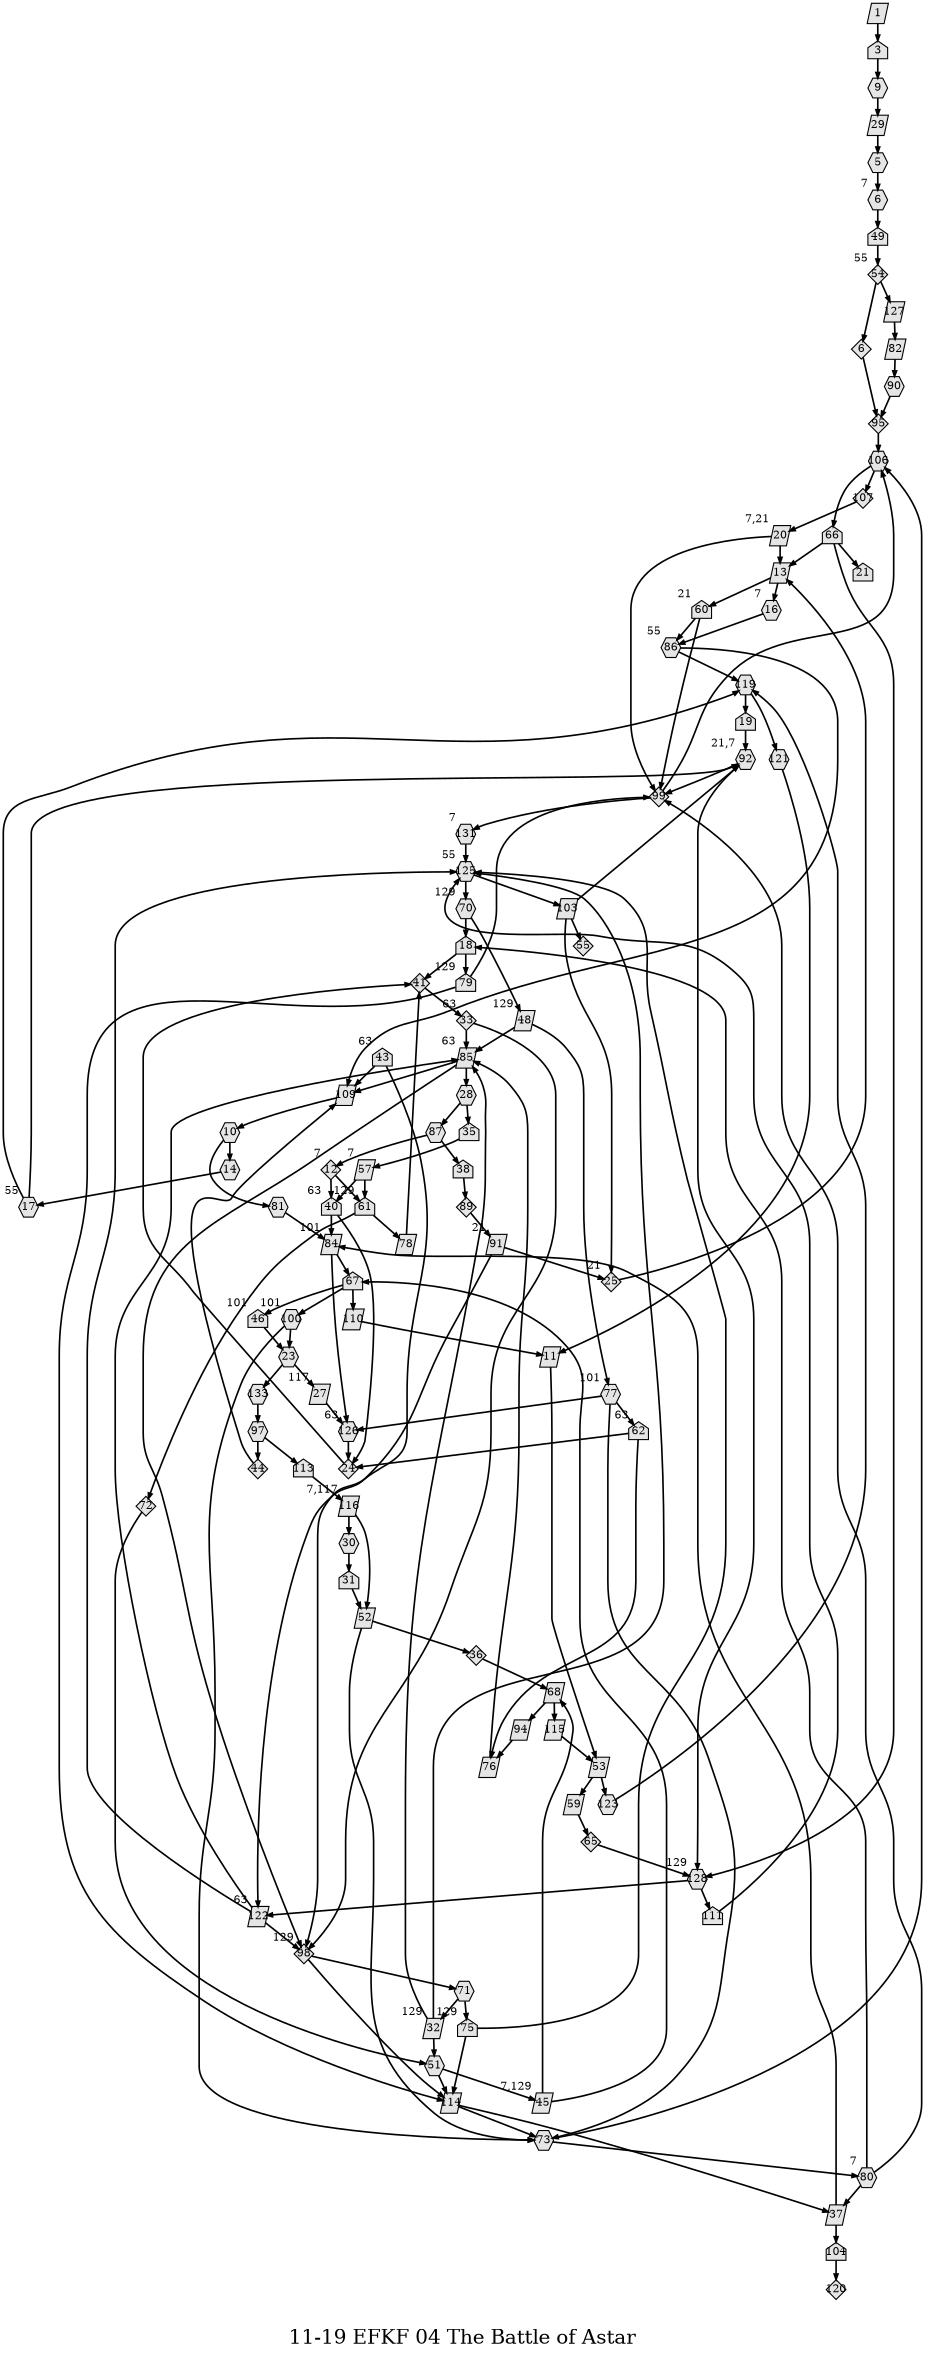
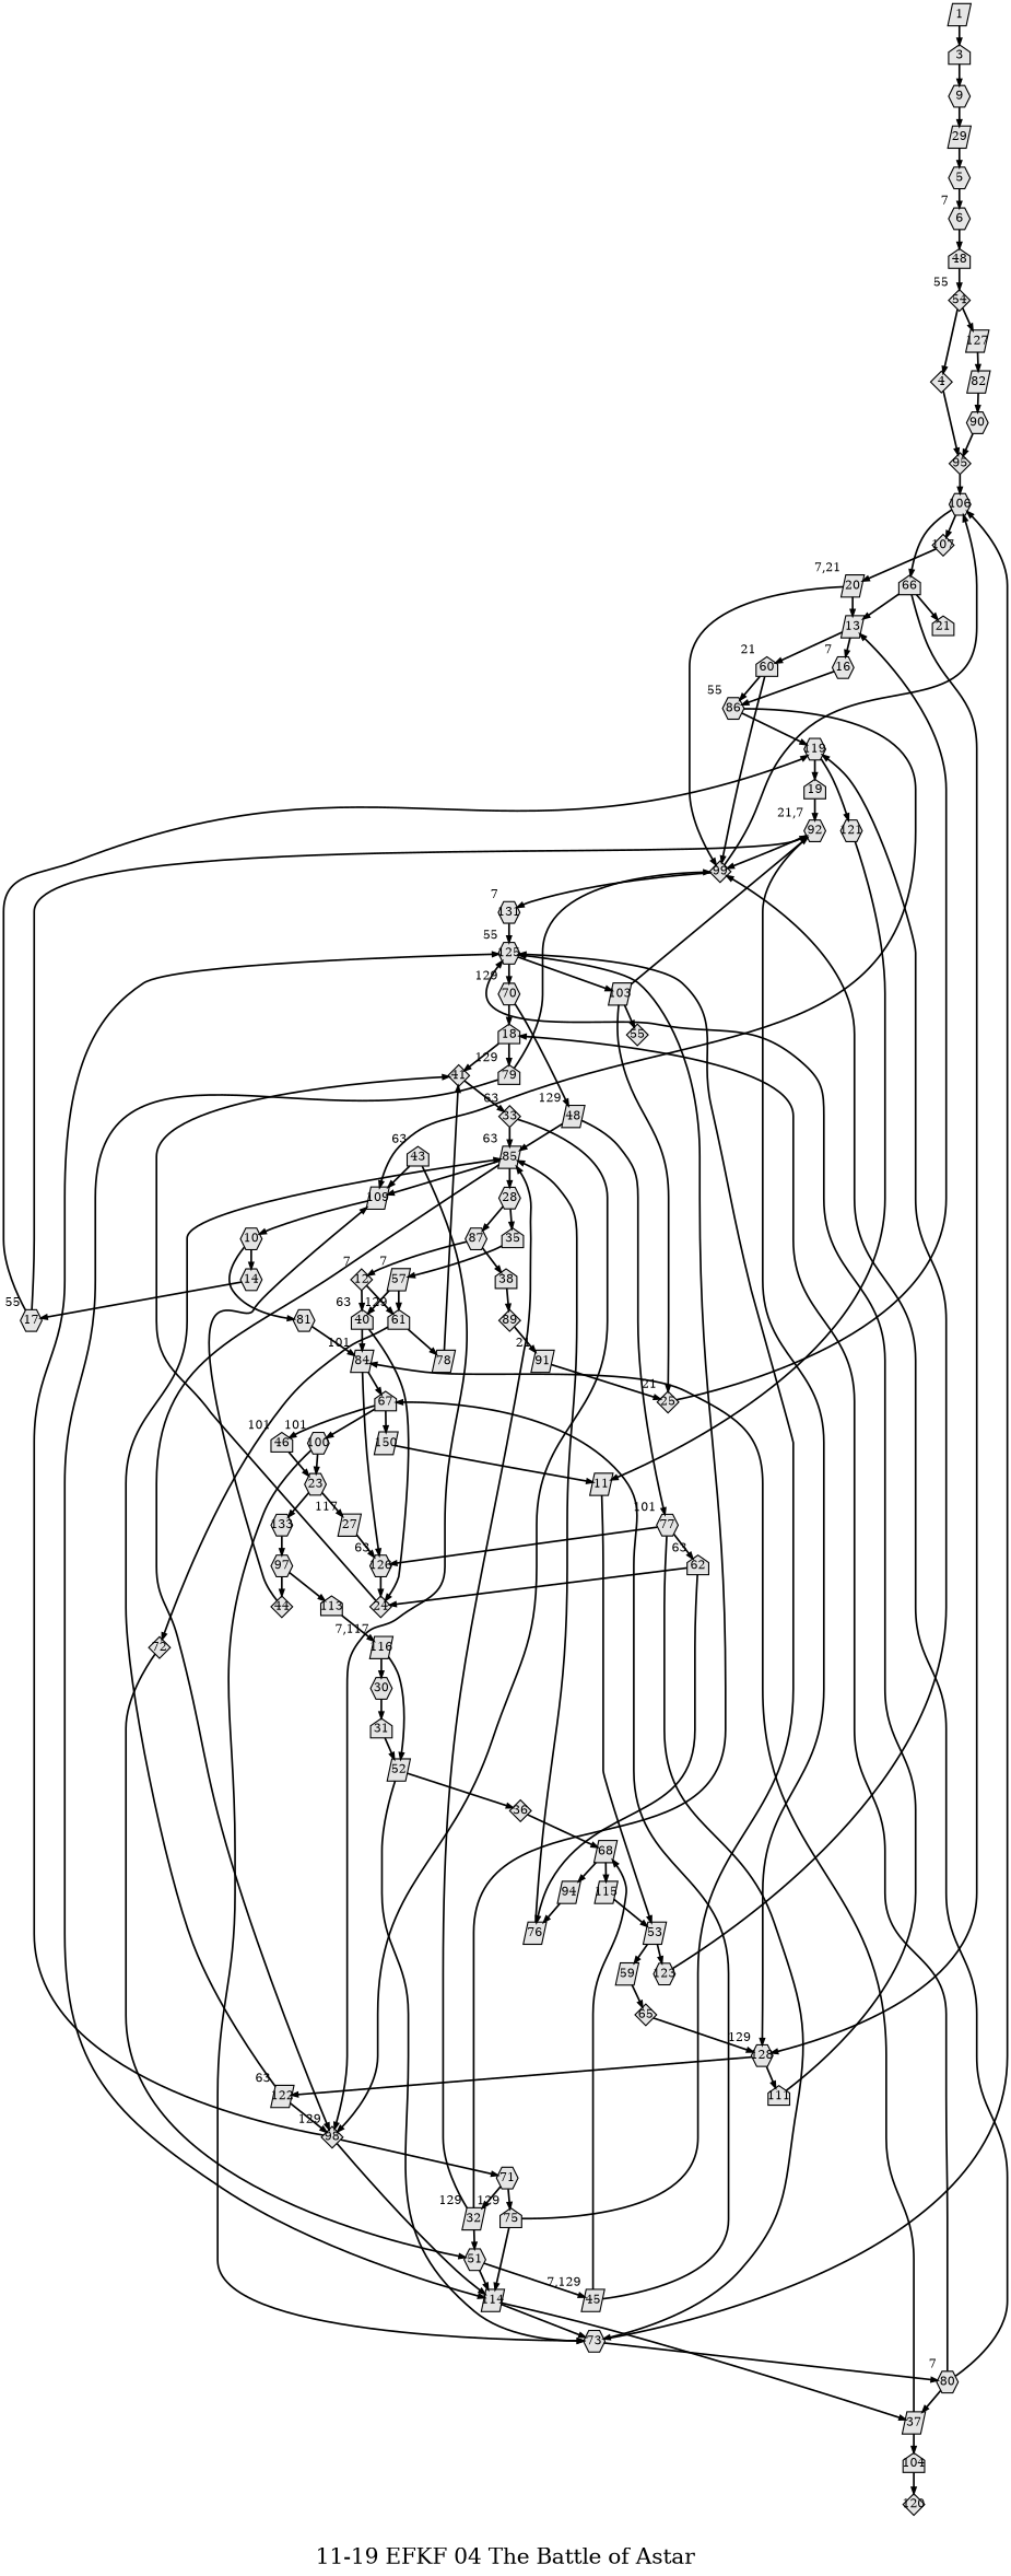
  digraph {
    fontsize=36
    label="11-19 EFKF 04 The Battle of Astar"
    nodesep=0.35
    ordering=out
    rankdir=TB
    ranksep=0.45
    node [fillcolor=grey90 fixedsize=true fontsize=20 labelfloat=true margin="0,0" penwidth=2 regular=true shape=hexagon style=filled]
    edge [fontsize=12 labelfloat=true penwidth=3]
    1 [shape=parallelogram]
    3 [shape=house]
    9
    29 [shape=parallelogram]
    5
-   4 [shape=diamond label=6]
+   4 [shape=diamond]
    95 [shape=diamond]
    106
    66 [shape=house]
    107 [shape=diamond]
    6 [xlabel=7]
-   49 [shape=house]
+   49 [shape=house label=48]
    54 [shape=diamond xlabel=55]
    127 [shape=parallelogram]
    10
    81
    14
    84 [shape=parallelogram xlabel=101]
    17 [xlabel=55]
    126 [xlabel=63]
    67 [shape=house]
    119
    92 [xlabel="21,7"]
    11 [shape=parallelogram]
    53 [shape=parallelogram]
    123
    59 [shape=parallelogram]
    65 [shape=diamond]
    12 [shape=diamond xlabel=7]
    40 [shape=house xlabel=63]
    61 [shape=house xlabel=129]
    24 [shape=diamond]
    72 [shape=diamond]
    78 [shape=parallelogram]
    41 [shape=diamond]
    51
    60 [shape=house xlabel=21]
    86 [xlabel=55]
    99 [shape=diamond]
    13 [shape=parallelogram]
    16 [xlabel=7]
    109 [shape=parallelogram]
    131 [xlabel=7]
    19 [shape=house]
    121
    128 [xlabel=129]
    122 [shape=parallelogram xlabel=63]
    111 [shape=house]
    79 [shape=house xlabel=129]
    114 [shape=parallelogram]
    18 [shape=house]
    33 [shape=diamond xlabel=63]
    73
    37 [shape=parallelogram]
    85 [shape=parallelogram xlabel=63]
    98 [shape=diamond xlabel=129]
    43 [shape=house xlabel=63]
    20 [shape=parallelogram xlabel="7,21"]
    125 [xlabel=55]
    23
    133
    27 [shape=parallelogram xlabel=117]
    97
    44 [shape=diamond]
    113 [shape=house]
    25 [shape=diamond xlabel=21]
    28
    87
    35 [shape=house]
    38 [shape=house]
    57 [shape=parallelogram xlabel=7]
    89 [shape=diamond]
    31 [shape=house]
    30
    52 [shape=parallelogram]
    36 [shape=diamond]
    68 [shape=parallelogram]
    80 [xlabel=7]
    32 [shape=parallelogram xlabel=129]
    70 [xlabel=129]
    103 [shape=parallelogram]
    45 [shape=parallelogram xlabel="7,129"]
    48 [shape=parallelogram xlabel=129]
    55 [shape=diamond]
    71
    75 [shape=house xlabel=129]
    94 [shape=parallelogram]
    115 [shape=parallelogram]
    76 [shape=parallelogram]
    104 [shape=house]
    120 [shape=diamond]
    46 [shape=house xlabel=101]
    100 [xlabel=101]
-   110 [shape=parallelogram]
+   110 [shape=parallelogram label=150]
    91 [shape=parallelogram xlabel=21]
    77 [xlabel=101]
    62 [shape=house xlabel=63]
    82 [shape=parallelogram]
    90
    21 [shape=house]
    116 [shape=parallelogram xlabel="7,117"]
    1 -> 3
    3 -> 9
    9 -> 29
    29 -> 5
    5 -> 6
    4 -> 95
    95 -> 106
    106 -> 66
    106 -> 107
    66 -> 13
    66 -> 128
    66 -> 21
    107 -> 20
    6 -> 49
    49 -> 54
    54 -> 4
    54 -> 127
    127 -> 82
    10 -> 81
    10 -> 14
    81 -> 84
    14 -> 17
    84 -> 126
    84 -> 67
    17 -> 119
    17 -> 92
    126 -> 24
    67 -> 46
    67 -> 100
    67 -> 110
    119 -> 19
    119 -> 121
    92 -> 99
    92 -> 128
    11 -> 53
    53 -> 123
    53 -> 59
    123 -> 119
    59 -> 65
    65 -> 128
    12 -> 40
    12 -> 61
    40 -> 84
    40 -> 24
    61 -> 72
    61 -> 78
    24 -> 41
    72 -> 51
    78 -> 41
    41 -> 33
    51 -> 114
    51 -> 45
    60 -> 86
    60 -> 99
    86 -> 119
    86 -> 109
    99 -> 106
    99 -> 131
    13 -> 60
    13 -> 16
    16 -> 86
    109 -> 10
    131 -> 125
    19 -> 92
    121 -> 11
    128 -> 122
    128 -> 111
    122 -> 85
    122 -> 98
    111 -> 125
    79 -> 99
    79 -> 114
    114 -> 73
    114 -> 37
    18 -> 41
    18 -> 79
    33 -> 85
    33 -> 98
    73 -> 106
    73 -> 80
    37 -> 84
    37 -> 104
    85 -> 109
    85 -> 98
    85 -> 28
    98 -> 114
-   122 -> 125
+   98 -> 125
    98 -> 71
    43 -> 109
    43 -> 98
    20 -> 99
    20 -> 13
    125 -> 70
    125 -> 103
    23 -> 133
    23 -> 27
    133 -> 97
    27 -> 126
    97 -> 44
    97 -> 113
    44 -> 109
    113 -> 116
    25 -> 13
    28 -> 87
    28 -> 35
    87 -> 12
    87 -> 38
    35 -> 57
    38 -> 89
    57 -> 40
    57 -> 61
    89 -> 91
    31 -> 52
    30 -> 31
    52 -> 73
    52 -> 36
    36 -> 68
    68 -> 94
    68 -> 115
    80 -> 99
    80 -> 18
    80 -> 37
    32 -> 51
    32 -> 85
    32 -> 125
    70 -> 18
    70 -> 48
    103 -> 92
    103 -> 25
    103 -> 55
    45 -> 67
    45 -> 68
    48 -> 85
    48 -> 77
    71 -> 32
    71 -> 75
    75 -> 114
    75 -> 125
    94 -> 76
    115 -> 53
    76 -> 85
    104 -> 120
    46 -> 23
    100 -> 73
    100 -> 23
    110 -> 11
-   91 -> 122
    91 -> 25
    77 -> 126
    77 -> 73
    77 -> 62
    62 -> 24
    62 -> 76
    82 -> 90
    90 -> 95
    116 -> 30
    116 -> 52
  }
